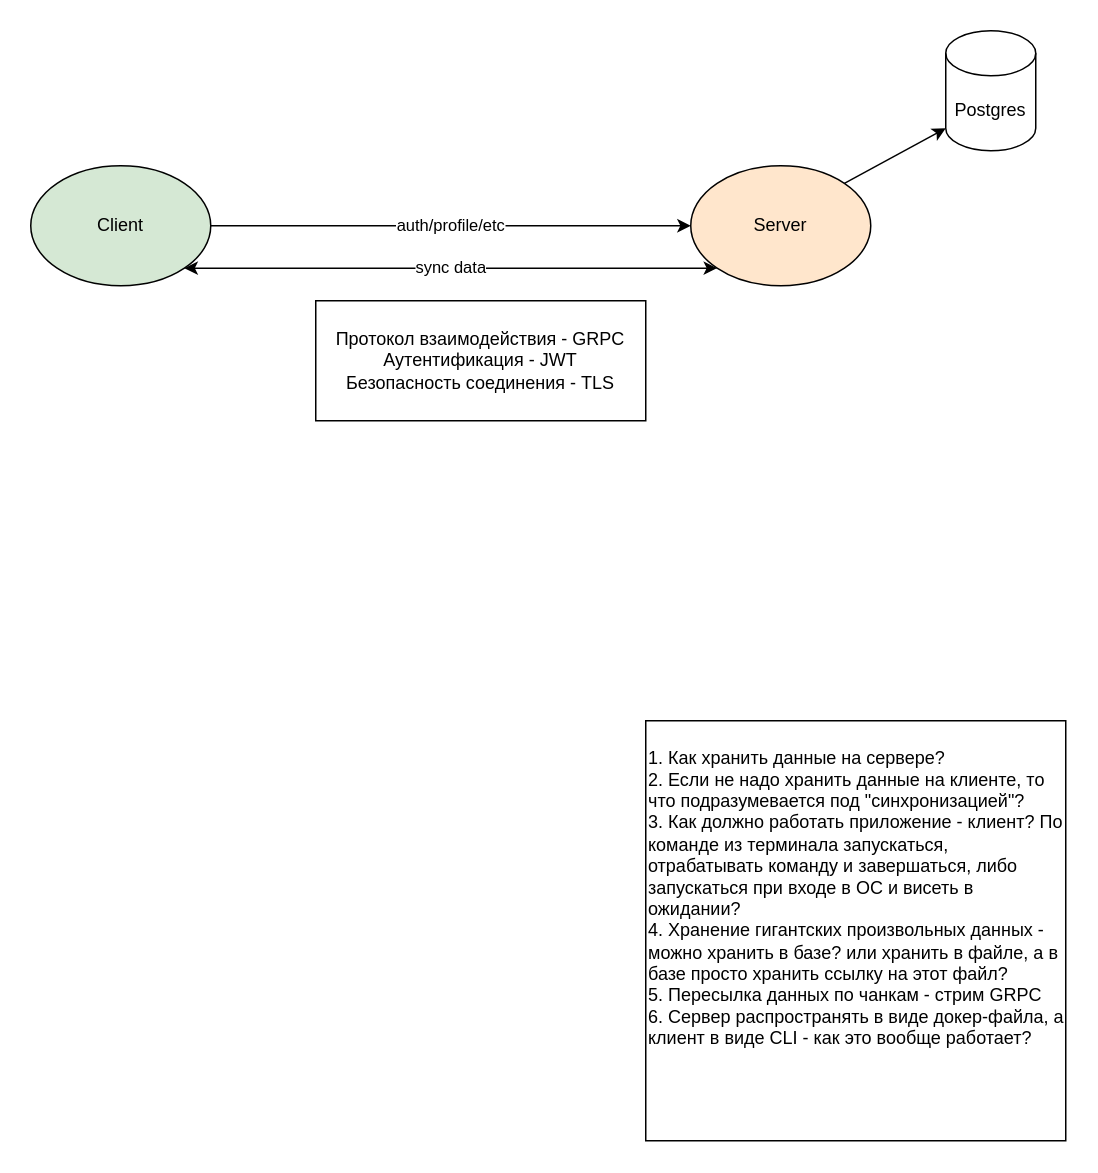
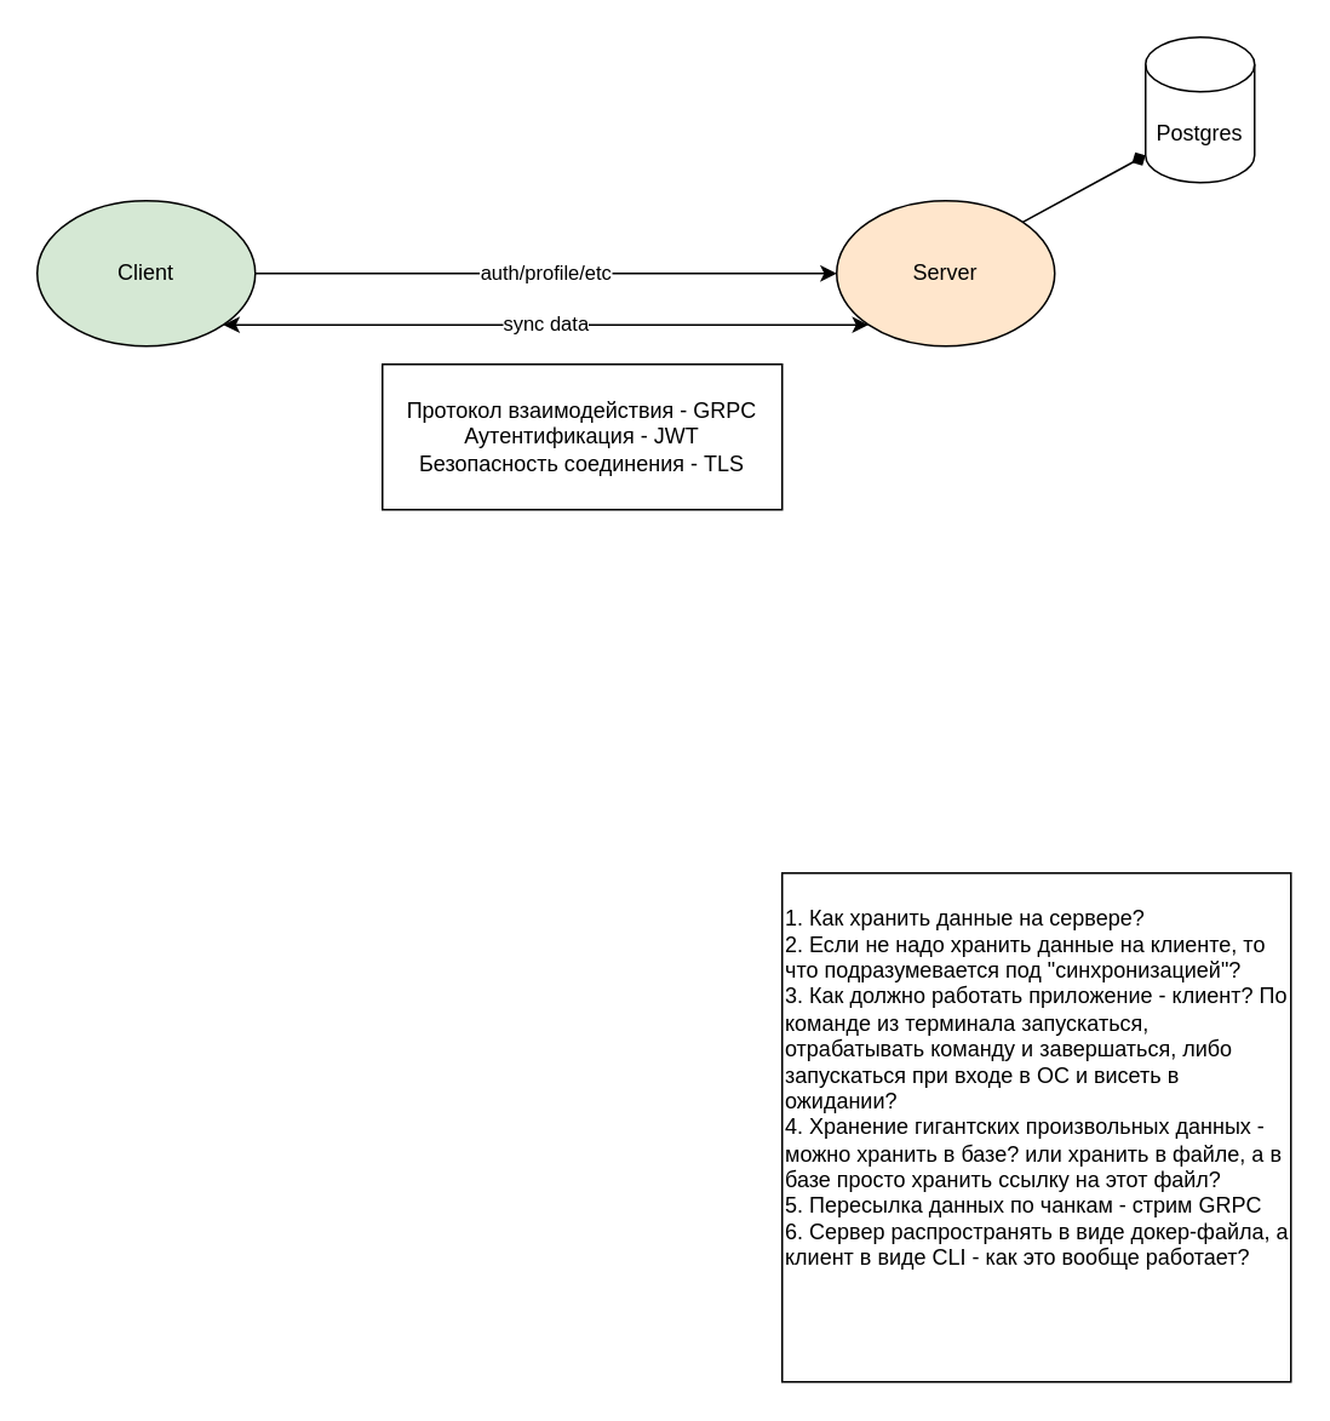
  <mxCell id="0" />
  <mxCell id="1" parent="0" />
  <mxCell id="2" value="Server" style="ellipse;whiteSpace=wrap;html=1;fillColor=#ffe6cc;" parent="1" vertex="1"><mxGeometry x="460" y="110" width="120" height="80" as="geometry" /></mxCell>
  <mxCell id="3" value="auth/profile/etc" style="edgeStyle=orthogonalEdgeStyle;rounded=0;orthogonalLoop=1;jettySize=auto;html=1;exitX=1;exitY=0.5;exitDx=0;exitDy=0;entryX=0;entryY=0.5;entryDx=0;entryDy=0;" parent="1" source="4" target="2" edge="1"><mxGeometry relative="1" as="geometry" /></mxCell>
  <mxCell id="4" value="Client" style="ellipse;whiteSpace=wrap;html=1;fillColor=#d5e8d4;" parent="1" vertex="1"><mxGeometry x="20" y="110" width="120" height="80" as="geometry" /></mxCell>
  <mxCell id="5" value="Postgres" style="shape=cylinder3;whiteSpace=wrap;html=1;boundedLbl=1;backgroundOutline=1;size=15;" parent="1" vertex="1"><mxGeometry x="630" y="20" width="60" height="80" as="geometry" /></mxCell>
- <mxCell id="6" value="" style="endArrow=classic;html=1;rounded=0;entryX=0;entryY=1;entryDx=0;entryDy=-15;entryPerimeter=0;exitX=1;exitY=0;exitDx=0;exitDy=0;" parent="1" source="2" target="5" edge="1"><mxGeometry width="50" height="50" relative="1" as="geometry"><mxPoint x="100" y="270" as="sourcePoint" /><mxPoint x="150" y="220" as="targetPoint" /></mxGeometry></mxCell>
+ <mxCell id="6" value="" style="endArrow=diamond;html=1;rounded=0;entryX=0;entryY=1;entryDx=0;entryDy=-15;entryPerimeter=0;exitX=1;exitY=0;exitDx=0;exitDy=0;" parent="1" source="2" target="5" edge="1"><mxGeometry width="50" height="50" relative="1" as="geometry"><mxPoint x="100" y="270" as="sourcePoint" /><mxPoint x="150" y="220" as="targetPoint" /></mxGeometry></mxCell>
  <mxCell id="7" value="sync data" style="endArrow=classic;startArrow=classic;html=1;rounded=0;entryX=0;entryY=1;entryDx=0;entryDy=0;exitX=1;exitY=1;exitDx=0;exitDy=0;" parent="1" source="4" target="2" edge="1"><mxGeometry width="50" height="50" relative="1" as="geometry"><mxPoint x="180" y="340" as="sourcePoint" /><mxPoint x="230" y="290" as="targetPoint" /></mxGeometry></mxCell>
  <mxCell id="8" value="Протокол взаимодействия - GRPC&lt;div&gt;Аутентификация - JWT&lt;/div&gt;&lt;div&gt;Безопасность соединения - TLS&lt;/div&gt;" style="rounded=0;whiteSpace=wrap;html=1;" parent="1" vertex="1"><mxGeometry x="210" y="200" width="220" height="80" as="geometry" /></mxCell>
  <mxCell id="9" value="1. Как хранить данные на сервере?&amp;nbsp;&lt;div&gt;2. Если не надо хранить данные на клиенте, то что подразумевается под &quot;синхронизацией&quot;?&lt;/div&gt;&lt;div&gt;3. Как должно работать приложение - клиент? По команде из терминала запускаться, отрабатывать команду и завершаться, либо запускаться при входе в ОС и висеть в ожидании?&lt;/div&gt;&lt;div&gt;4. Хранение гигантских произвольных данных - можно хранить в базе? или хранить в файле, а в базе просто хранить ссылку на этот файл?&lt;/div&gt;&lt;div&gt;5. Пересылка данных по чанкам - стрим GRPC&lt;/div&gt;&lt;div&gt;6. Сервер распространять в виде докер-файла, а клиент в виде CLI - как это вообще работает?&lt;/div&gt;&lt;div&gt;&lt;br&gt;&lt;/div&gt;&lt;div&gt;&lt;br&gt;&lt;div&gt;&amp;nbsp;&lt;/div&gt;&lt;/div&gt;" style="whiteSpace=wrap;html=1;aspect=fixed;align=left;" parent="1" vertex="1"><mxGeometry x="430" y="480" width="280" height="280" as="geometry" /></mxCell>
